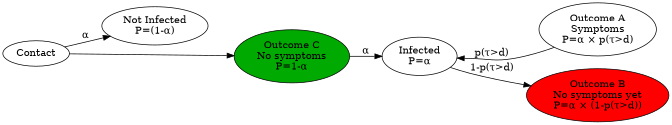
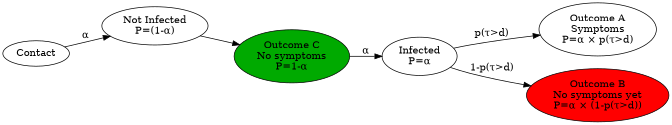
  digraph {
    rankdir=LR
    n1 [label=Contact]
    n2 [label="Not Infected\nP=(1-α)"]
    n3 [label="Infected\nP=α"]
    n4 [label="Outcome A\nSymptoms\nP=α × p(τ>d)"]
    n5 [fillcolor=red label="Outcome B\nNo symptoms yet\nP=α × (1-p(τ>d))" style=filled]
    n6 [fillcolor="#00AA00" label="Outcome C\nNo symptoms\nP=1-α" style=filled]
    n1 -> n2 [label="α"]
-   n1 -> n6
-   n4 -> n3 [label="p(τ>d)"]
+   n2 -> n6
+   n3 -> n4 [label="p(τ>d)"]
    n3 -> n5 [label="1-p(τ>d)"]
    n6 -> n3 [label="α"]
  }
